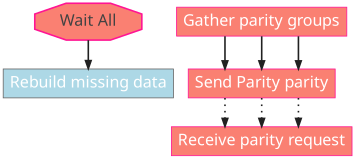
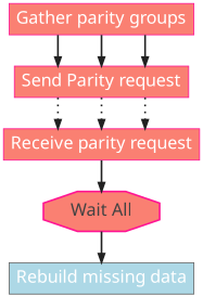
  digraph {
    splines=ortho
    style=dashed
    node [color=deeppink fillcolor=salmon fontcolor=white fontname="Noto Sans" fontsize=20.0 shape=box style=filled]
    edge [color="#212121" fontname="Noto Sans" fontsize=18.0 penwidth=2.0]
    n1 [fontcolor="#424242" label="Wait All" penwidth=2 shape=octagon style="solid,filled"]
    n2 [color=gray40 fillcolor=lightblue label="Rebuild missing data"]
    n3 [label="Gather parity groups"]
-   n4 [label="Send Parity parity"]
+   n4 [label="Send Parity request"]
    n5 [label="Receive parity request"]
    n1 -> n2
    n3 -> n4
    n3 -> n4
    n3 -> n4
    n4 -> n5 [style=dotted]
    n4 -> n5 [style=dotted]
    n4 -> n5 [style=dotted]
+   n5 -> n1
  }
